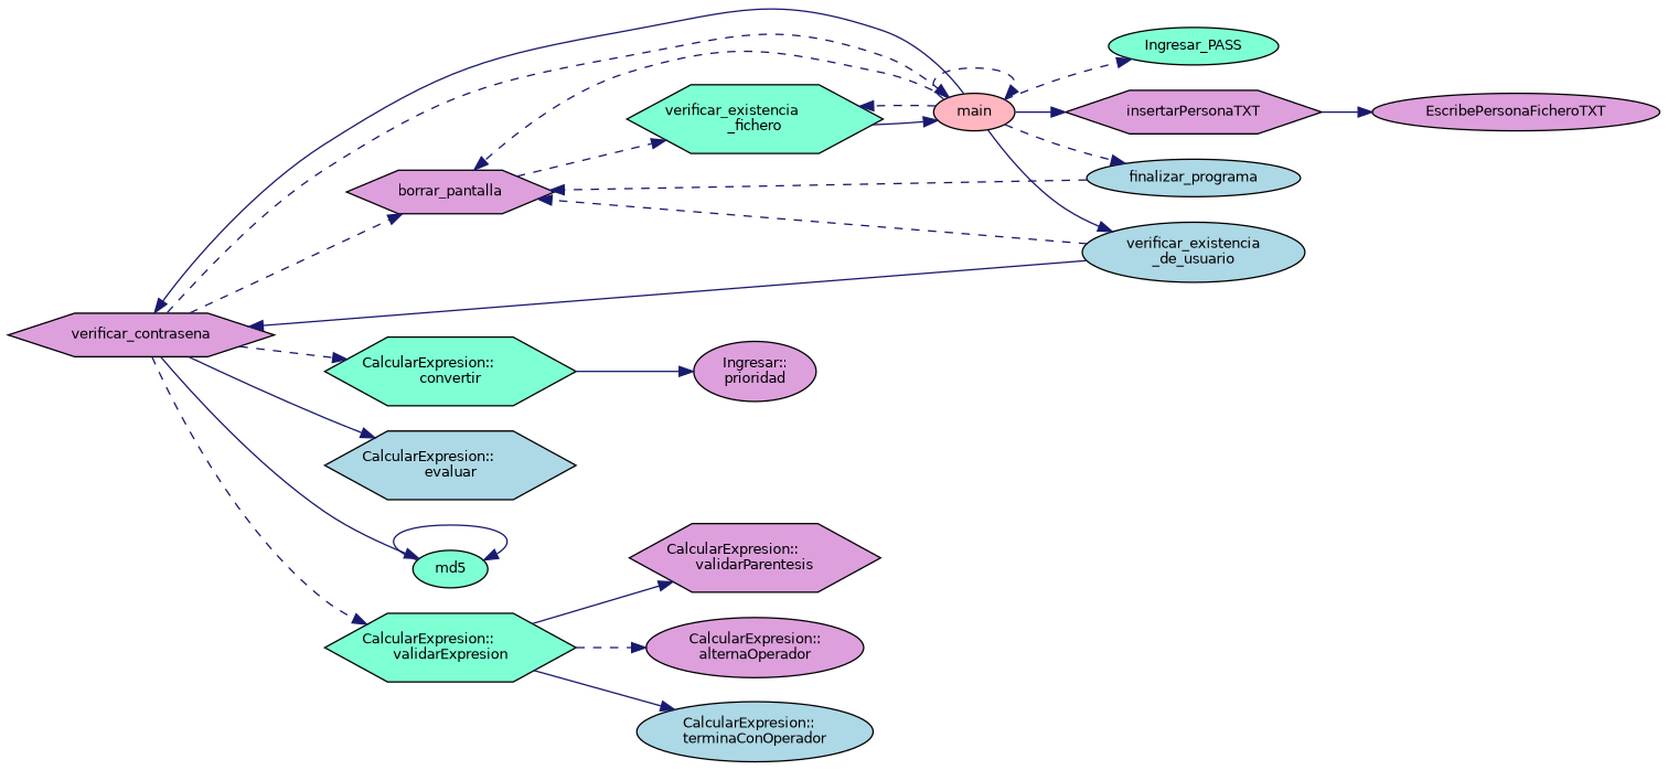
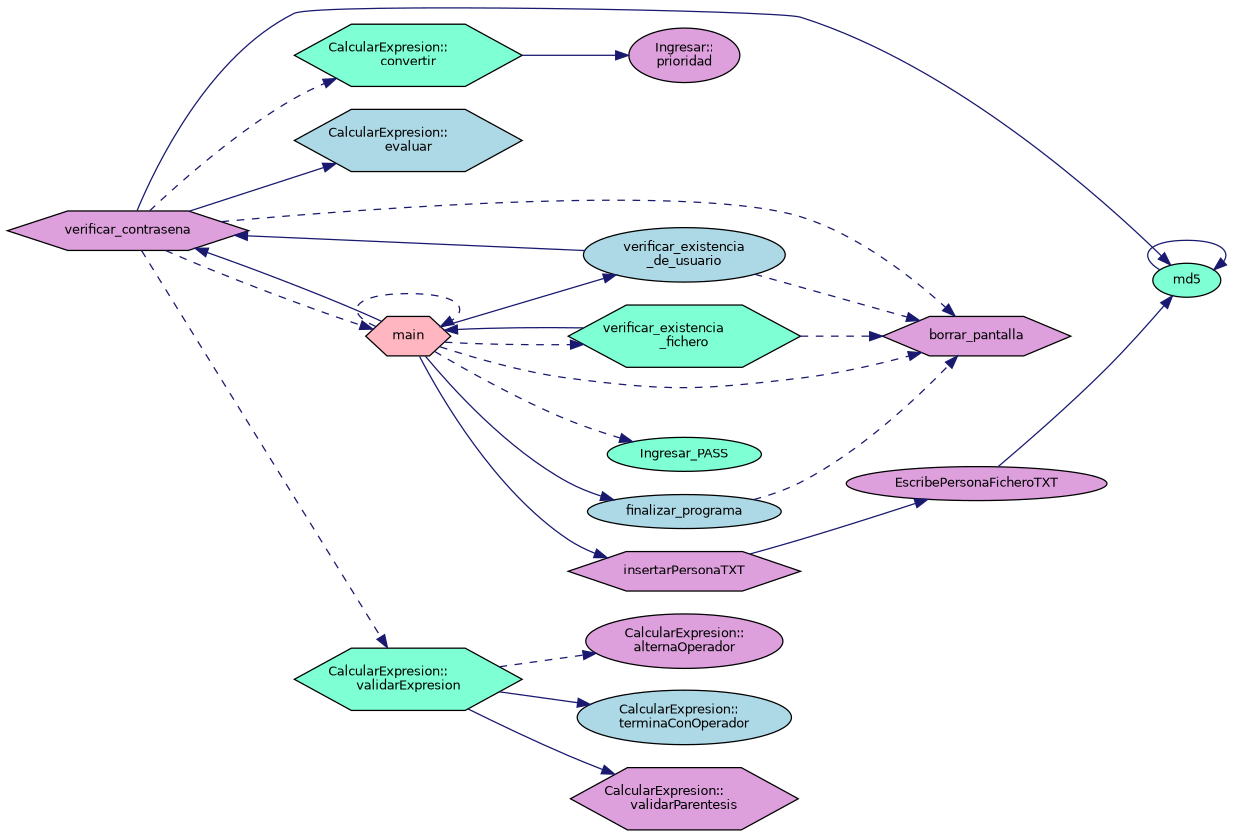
  digraph {
    rankdir=LR
    node [color=black fillcolor=plum fontname=Helvetica fontsize=10 shape=hexagon style=filled]
    edge [color=midnightblue fontname=Helvetica fontsize=10 labelfontname=Helvetica labelfontsize=10 style=dashed]
    n1 [fontcolor=black height=0.2 label=verificar_contrasena width=0.4]
    n2 [height=0.2 label=borrar_pantalla width=0.4]
    n3 [fillcolor=aquamarine height=0.2 label="CalcularExpresion::\lconvertir" width=0.4]
    n4 [fillcolor=lightblue height=0.2 label="CalcularExpresion::\levaluar" width=0.4]
-   n5 [fillcolor=lightpink height=0.2 label=main shape=ellipse width=0.4]
+   n5 [fillcolor=lightpink height=0.2 label=main width=0.4]
    n6 [fillcolor=aquamarine height=0.2 label=md5 shape=ellipse width=0.4]
    n7 [fillcolor=aquamarine height=0.2 label="CalcularExpresion::\lvalidarExpresion" width=0.4]
    n8 [height=0.2 label="Ingresar::\lprioridad" shape=ellipse width=0.4]
    n9 [fillcolor=lightblue height=0.2 label=finalizar_programa shape=ellipse width=0.4]
    n10 [fillcolor=aquamarine height=0.2 label=Ingresar_PASS shape=ellipse width=0.4]
    n11 [height=0.2 label=insertarPersonaTXT width=0.4]
    n12 [fillcolor=lightblue height=0.2 label="verificar_existencia\l_de_usuario" shape=ellipse width=0.4]
    n13 [fillcolor=aquamarine height=0.2 label="verificar_existencia\l_fichero" width=0.4]
    n14 [height=0.2 label="CalcularExpresion::\lalternaOperador" shape=ellipse width=0.4]
    n15 [fillcolor=lightblue height=0.2 label="CalcularExpresion::\lterminaConOperador" shape=ellipse width=0.4]
    n16 [height=0.2 label="CalcularExpresion::\lvalidarParentesis" width=0.4]
    n17 [height=0.2 label=EscribePersonaFicheroTXT shape=ellipse width=0.4]
    n1 -> n2
    n1 -> n3
    n1 -> n4 [style=solid]
    n1 -> n5
    n1 -> n6 [style=solid]
    n1 -> n7
    n3 -> n8 [style=solid]
    n5 -> n1 [style=solid]
    n5 -> n2
    n5 -> n5
-   n5 -> n9
+   n5 -> n9 [style=solid]
    n5 -> n10
    n5 -> n11 [style=solid]
    n5 -> n12 [style=solid]
    n5 -> n13
    n6 -> n6 [style=solid]
    n7 -> n14
    n7 -> n15 [style=solid]
    n7 -> n16 [style=solid]
    n9 -> n2
    n11 -> n17 [style=solid]
    n12 -> n1 [style=solid]
    n12 -> n2
-   n2 -> n13
+   n13 -> n2
    n13 -> n5 [style=solid]
+   n17 -> n6 [style=solid]
  }
